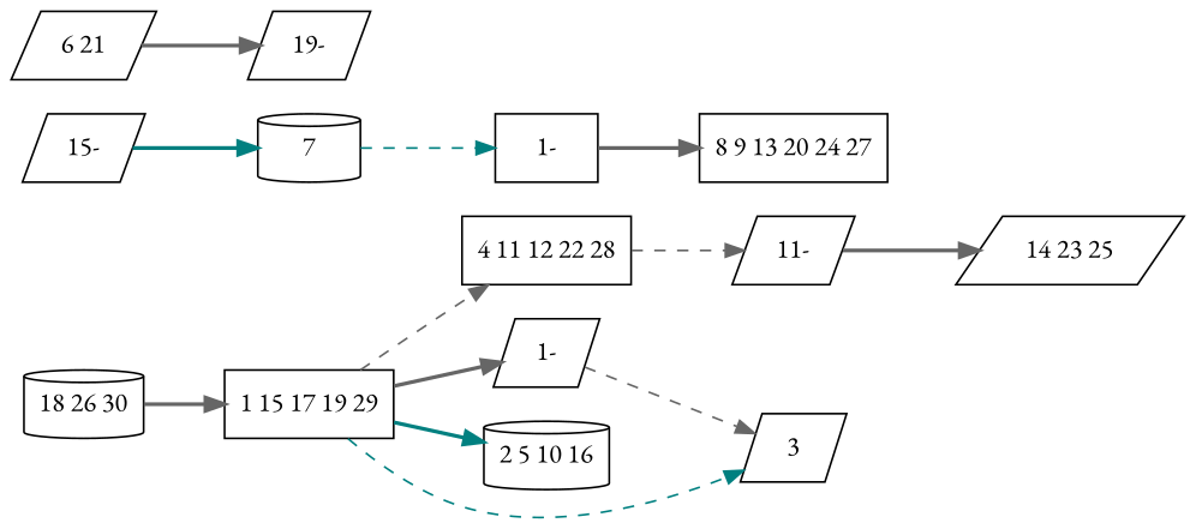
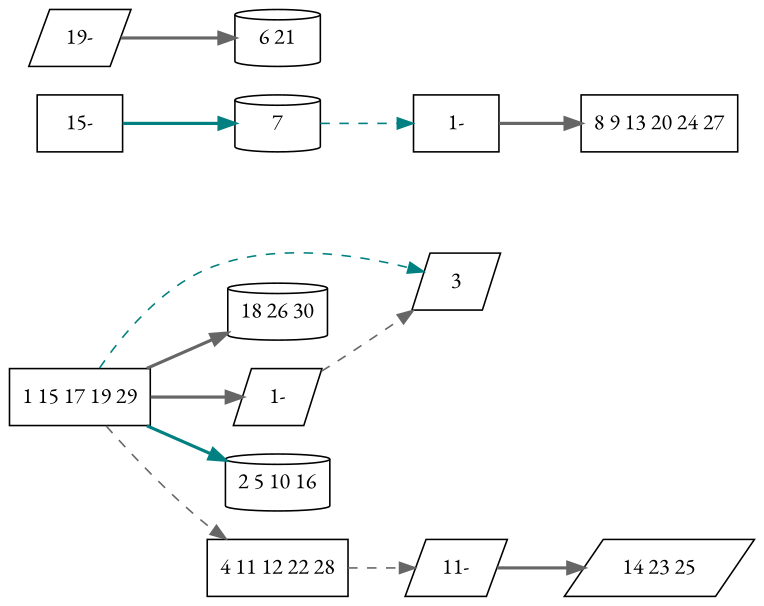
  digraph {
    fontname="EB Garamond"
    rankdir=LR
    node [fontname="EB Garamond" shape=parallelogram]
    edge [color=gray40 fontname="EB Garamond" style=bold]
    n1 [label="1 15 17 19 29" shape=box]
    n2 [label="1-"]
    n3 [label="18 26 30" shape=cylinder]
    n4 [label="4 11 12 22 28" shape=box]
    n5 [label="2 5 10 16" shape=cylinder]
    n6 [label=3]
-   n7 [label="15-"]
+   n7 [label="15-" shape=box]
    n8 [label=7 shape=cylinder]
    n9 [label="11-"]
    n10 [label="1-" shape=box]
    n11 [label="19-"]
-   n12 [label="6 21"]
+   n12 [label="6 21" shape=cylinder]
    n13 [label="8 9 13 20 24 27" shape=box]
    n14 [label="14 23 25"]
    n1 -> n2
-   n3 -> n1
+   n1 -> n3
    n1 -> n4 [style=dashed]
    n1 -> n5 [color=teal]
    n1 -> n6 [color=teal style=dashed]
    n2 -> n6 [style=dashed]
    n4 -> n9 [style=dashed]
    n7 -> n8 [color=teal]
    n8 -> n10 [color=teal style=dashed]
    n9 -> n14
    n10 -> n13
-   n12 -> n11
+   n11 -> n12
  }
